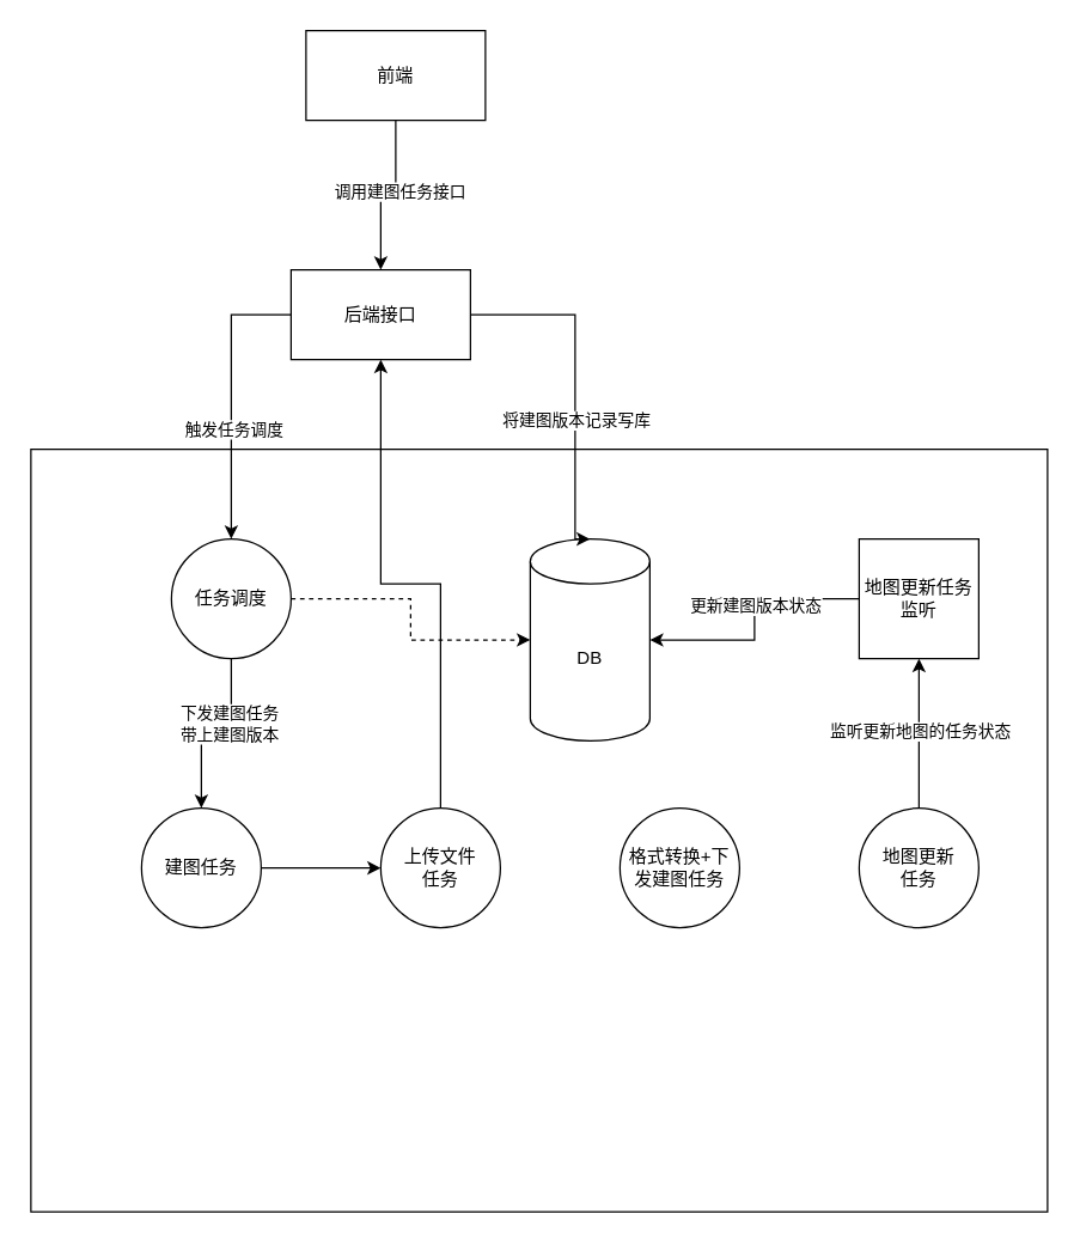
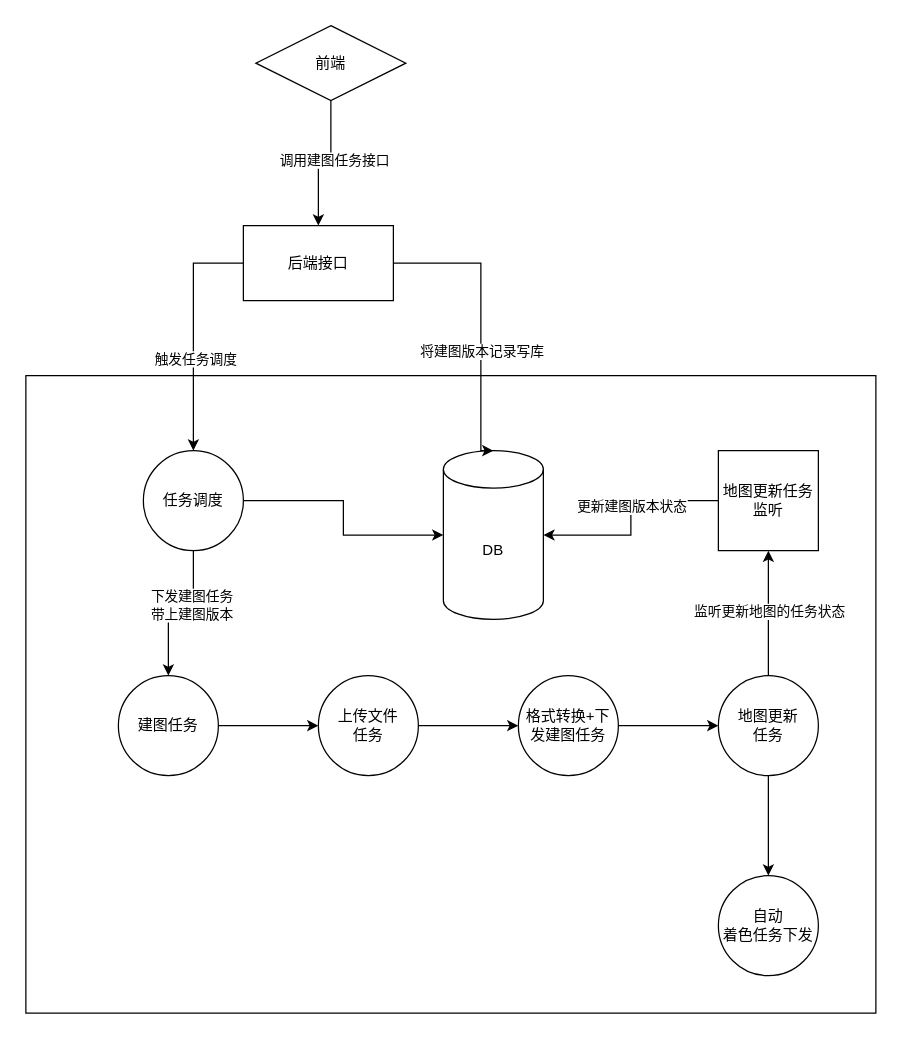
  <mxCell id="0" />
  <mxCell id="1" parent="0" />
  <mxCell id="2" value="" style="rounded=0;whiteSpace=wrap;html=1;" vertex="1" parent="1"><mxGeometry x="20" y="300" width="680" height="510" as="geometry" /></mxCell>
  <mxCell id="3" value="" style="edgeStyle=orthogonalEdgeStyle;rounded=0;orthogonalLoop=1;jettySize=auto;html=1;" parent="1" source="4" target="6" edge="1"><mxGeometry relative="1" as="geometry" /></mxCell>
  <mxCell id="4" value="建图任务" style="ellipse;whiteSpace=wrap;html=1;aspect=fixed;" parent="1" vertex="1"><mxGeometry x="94" y="540" width="80" height="80" as="geometry" /></mxCell>
- <mxCell id="5" value="" style="edgeStyle=orthogonalEdgeStyle;rounded=0;orthogonalLoop=1;jettySize=auto;html=1;" parent="1" source="6" target="29" edge="1"><mxGeometry relative="1" as="geometry" /></mxCell>
+ <mxCell id="5" value="" style="edgeStyle=orthogonalEdgeStyle;rounded=0;orthogonalLoop=1;jettySize=auto;html=1;" parent="1" source="6" target="8" edge="1"><mxGeometry relative="1" as="geometry" /></mxCell>
  <mxCell id="6" value="上传文件&lt;br&gt;任务" style="ellipse;whiteSpace=wrap;html=1;aspect=fixed;" parent="1" vertex="1"><mxGeometry x="254" y="540" width="80" height="80" as="geometry" /></mxCell>
+ <mxCell id="7" value="" style="edgeStyle=orthogonalEdgeStyle;rounded=0;orthogonalLoop=1;jettySize=auto;html=1;" parent="1" source="8" target="12" edge="1"><mxGeometry relative="1" as="geometry" /></mxCell>
  <mxCell id="8" value="格式转换+下发建图任务" style="ellipse;whiteSpace=wrap;html=1;aspect=fixed;" parent="1" vertex="1"><mxGeometry x="414" y="540" width="80" height="80" as="geometry" /></mxCell>
  <mxCell id="9" style="edgeStyle=orthogonalEdgeStyle;rounded=0;orthogonalLoop=1;jettySize=auto;html=1;exitX=0.5;exitY=0;exitDx=0;exitDy=0;entryX=0.5;entryY=1;entryDx=0;entryDy=0;" parent="1" source="12" target="20" edge="1"><mxGeometry relative="1" as="geometry" /></mxCell>
  <mxCell id="10" value="监听更新地图的任务状态" style="edgeLabel;html=1;align=center;verticalAlign=middle;resizable=0;points=[];" parent="9" vertex="1" connectable="0"><mxGeometry x="0.04" relative="1" as="geometry"><mxPoint as="offset" /></mxGeometry></mxCell>
+ <mxCell id="11" value="" style="edgeStyle=orthogonalEdgeStyle;rounded=0;orthogonalLoop=1;jettySize=auto;html=1;" parent="1" source="12" target="21" edge="1"><mxGeometry relative="1" as="geometry" /></mxCell>
  <mxCell id="12" value="地图更新&lt;br&gt;任务" style="ellipse;whiteSpace=wrap;html=1;aspect=fixed;" parent="1" vertex="1"><mxGeometry x="574" y="540" width="80" height="80" as="geometry" /></mxCell>
  <mxCell id="13" style="edgeStyle=orthogonalEdgeStyle;rounded=0;orthogonalLoop=1;jettySize=auto;html=1;exitX=0.5;exitY=1;exitDx=0;exitDy=0;" parent="1" source="16" target="4" edge="1"><mxGeometry relative="1" as="geometry" /></mxCell>
  <mxCell id="14" value="下发建图任务&lt;br&gt;带上建图版本" style="edgeLabel;html=1;align=center;verticalAlign=middle;resizable=0;points=[];" parent="13" vertex="1" connectable="0"><mxGeometry x="-0.28" y="-2" relative="1" as="geometry"><mxPoint as="offset" /></mxGeometry></mxCell>
- <mxCell id="15" style="edgeStyle=orthogonalEdgeStyle;rounded=0;orthogonalLoop=1;jettySize=auto;html=1;exitX=1;exitY=0.5;exitDx=0;exitDy=0;entryX=0;entryY=0.5;entryDx=0;entryDy=0;entryPerimeter=0;dashed=1;" parent="1" source="16" target="17" edge="1"><mxGeometry relative="1" as="geometry" /></mxCell>
+ <mxCell id="15" style="edgeStyle=orthogonalEdgeStyle;rounded=0;orthogonalLoop=1;jettySize=auto;html=1;exitX=1;exitY=0.5;exitDx=0;exitDy=0;entryX=0;entryY=0.5;entryDx=0;entryDy=0;entryPerimeter=0;" parent="1" source="16" target="17" edge="1"><mxGeometry relative="1" as="geometry" /></mxCell>
  <mxCell id="16" value="任务调度" style="ellipse;whiteSpace=wrap;html=1;aspect=fixed;" parent="1" vertex="1"><mxGeometry x="114" y="360" width="80" height="80" as="geometry" /></mxCell>
  <mxCell id="17" value="DB" style="shape=cylinder3;whiteSpace=wrap;html=1;boundedLbl=1;backgroundOutline=1;size=15;" parent="1" vertex="1"><mxGeometry x="354" y="360" width="80" height="135" as="geometry" /></mxCell>
  <mxCell id="18" style="edgeStyle=orthogonalEdgeStyle;rounded=0;orthogonalLoop=1;jettySize=auto;html=1;exitX=0;exitY=0.5;exitDx=0;exitDy=0;" parent="1" source="20" target="17" edge="1"><mxGeometry relative="1" as="geometry" /></mxCell>
  <mxCell id="19" value="更新建图版本状态" style="edgeLabel;html=1;align=center;verticalAlign=middle;resizable=0;points=[];" parent="18" vertex="1" connectable="0"><mxGeometry x="-0.113" relative="1" as="geometry"><mxPoint as="offset" /></mxGeometry></mxCell>
  <mxCell id="20" value="地图更新任务监听" style="whiteSpace=wrap;html=1;aspect=fixed;rounded=0;" parent="1" vertex="1"><mxGeometry x="574" y="360" width="80" height="80" as="geometry" /></mxCell>
+ <mxCell id="21" value="自动&lt;br&gt;着色任务下发" style="ellipse;whiteSpace=wrap;html=1;aspect=fixed;" parent="1" vertex="1"><mxGeometry x="574" y="700" width="80" height="80" as="geometry" /></mxCell>
  <mxCell id="22" value="" style="edgeStyle=orthogonalEdgeStyle;rounded=0;orthogonalLoop=1;jettySize=auto;html=1;" edge="1" parent="1" source="24" target="29"><mxGeometry relative="1" as="geometry" /></mxCell>
  <mxCell id="23" value="调用建图任务接口" style="edgeLabel;html=1;align=center;verticalAlign=middle;resizable=0;points=[];" vertex="1" connectable="0" parent="22"><mxGeometry x="-0.14" y="2" relative="1" as="geometry"><mxPoint as="offset" /></mxGeometry></mxCell>
- <mxCell id="24" value="前端" style="rounded=0;whiteSpace=wrap;html=1;" vertex="1" parent="1"><mxGeometry x="204" y="20" width="120" height="60" as="geometry" /></mxCell>
+ <mxCell id="24" value="前端" style="rhombus;whiteSpace=wrap;html=1;" vertex="1" parent="1"><mxGeometry x="204" y="20" width="120" height="60" as="geometry" /></mxCell>
  <mxCell id="25" style="edgeStyle=orthogonalEdgeStyle;rounded=0;orthogonalLoop=1;jettySize=auto;html=1;exitX=0;exitY=0.5;exitDx=0;exitDy=0;" edge="1" parent="1" source="29" target="16"><mxGeometry relative="1" as="geometry"><mxPoint x="260" y="210" as="sourcePoint" /></mxGeometry></mxCell>
  <mxCell id="26" value="触发任务调度" style="edgeLabel;html=1;align=center;verticalAlign=middle;resizable=0;points=[];" vertex="1" connectable="0" parent="25"><mxGeometry x="0.217" y="1" relative="1" as="geometry"><mxPoint as="offset" /></mxGeometry></mxCell>
  <mxCell id="27" style="edgeStyle=orthogonalEdgeStyle;rounded=0;orthogonalLoop=1;jettySize=auto;html=1;entryX=0.5;entryY=0;entryDx=0;entryDy=0;entryPerimeter=0;" edge="1" parent="1" source="29" target="17"><mxGeometry relative="1" as="geometry"><mxPoint x="300" y="210" as="sourcePoint" /><Array as="points"><mxPoint x="384" y="210" /></Array></mxGeometry></mxCell>
  <mxCell id="28" value="将建图版本记录写库" style="edgeLabel;html=1;align=center;verticalAlign=middle;resizable=0;points=[];" vertex="1" connectable="0" parent="27"><mxGeometry x="0.22" relative="1" as="geometry"><mxPoint as="offset" /></mxGeometry></mxCell>
  <mxCell id="29" value="后端接口" style="rounded=0;whiteSpace=wrap;html=1;" vertex="1" parent="1"><mxGeometry x="194" y="180" width="120" height="60" as="geometry" /></mxCell>
